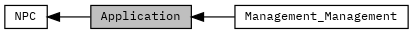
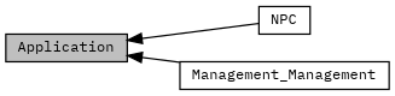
  digraph {
    fontname="IBM Plex Mono"
    rankdir=LR
    node [color=black fillcolor=white fontname="IBM Plex Mono" fontsize=10 shape=record style=filled]
    edge [dir=back fontname="IBM Plex Mono" fontsize=10 labelfontname=Helvetica labelfontsize=10 shape=plaintext style=solid]
    n1 [height=0.2 label=NPC width=0.4]
    n2 [fillcolor=grey75 fontcolor=black height=0.2 label=Application width=0.4]
    n3 [height=0.2 label=Management_Management width=0.4]
-   n1 -> n2
+   n2 -> n1
    n2 -> n3
  }
